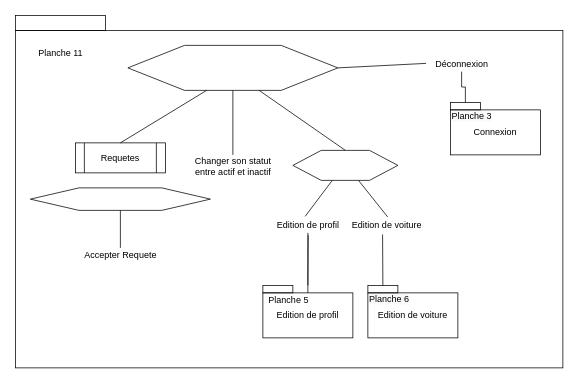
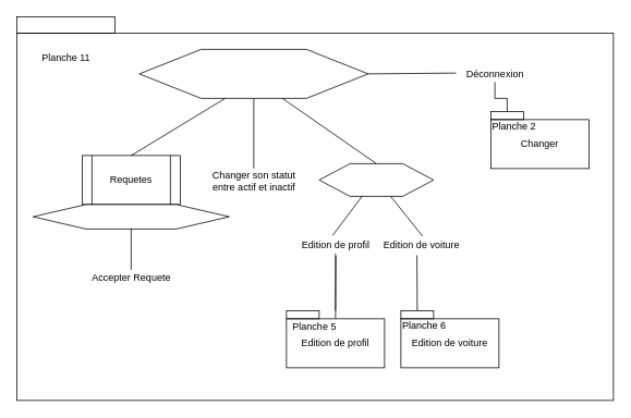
  <mxCell id="0" />
  <mxCell id="1" parent="0" />
- <mxCell id="2" value="Requetes" style="shape=process;whiteSpace=wrap;html=1;backgroundOutline=1;" vertex="1" parent="1"><mxGeometry x="100" y="190" width="120" height="40" as="geometry" /></mxCell>
+ <mxCell id="2" value="Requetes" style="shape=process;whiteSpace=wrap;html=1;backgroundOutline=1;" vertex="1" parent="1"><mxGeometry x="100" y="190" width="120" height="60" as="geometry" /></mxCell>
  <mxCell id="3" value="" style="verticalLabelPosition=bottom;verticalAlign=top;html=1;shape=hexagon;perimeter=hexagonPerimeter2;arcSize=6;size=0.27;" vertex="1" parent="1"><mxGeometry x="170" y="60" width="280" height="60" as="geometry" /></mxCell>
  <mxCell id="4" value="" style="verticalLabelPosition=bottom;verticalAlign=top;html=1;shape=hexagon;perimeter=hexagonPerimeter2;arcSize=6;size=0.27;" vertex="1" parent="1"><mxGeometry x="40" y="250" width="240" height="30" as="geometry" /></mxCell>
  <mxCell id="5" value="" style="endArrow=none;html=1;entryX=0.375;entryY=1;entryDx=0;entryDy=0;exitX=0.5;exitY=0;exitDx=0;exitDy=0;" edge="1" parent="1" source="2" target="3"><mxGeometry width="50" height="50" relative="1" as="geometry"><mxPoint x="360" y="190" as="sourcePoint" /><mxPoint x="410" y="140" as="targetPoint" /></mxGeometry></mxCell>
  <mxCell id="6" style="edgeStyle=orthogonalEdgeStyle;rounded=0;orthogonalLoop=1;jettySize=auto;html=1;entryX=0.5;entryY=1;entryDx=0;entryDy=0;endArrow=none;endFill=0;" edge="1" parent="1" source="7" target="4"><mxGeometry relative="1" as="geometry" /></mxCell>
  <mxCell id="7" value="Accepter Requete" style="text;html=1;align=center;verticalAlign=middle;resizable=0;points=[];autosize=1;" vertex="1" parent="1"><mxGeometry x="105" y="330" width="110" height="20" as="geometry" /></mxCell>
  <mxCell id="8" style="edgeStyle=orthogonalEdgeStyle;rounded=0;orthogonalLoop=1;jettySize=auto;html=1;entryX=0.5;entryY=1;entryDx=0;entryDy=0;endArrow=none;endFill=0;" edge="1" parent="1" source="9" target="3"><mxGeometry relative="1" as="geometry" /></mxCell>
  <mxCell id="9" value="Changer son statut &lt;br&gt;entre actif et inactif" style="text;html=1;align=center;verticalAlign=middle;resizable=0;points=[];autosize=1;" vertex="1" parent="1"><mxGeometry x="250" y="206" width="120" height="30" as="geometry" /></mxCell>
  <mxCell id="10" value="" style="verticalLabelPosition=bottom;verticalAlign=top;html=1;shape=hexagon;perimeter=hexagonPerimeter2;arcSize=6;size=0.27;" vertex="1" parent="1"><mxGeometry x="390" y="200" width="140" height="40" as="geometry" /></mxCell>
  <mxCell id="11" value="Edition de profil" style="text;html=1;align=center;verticalAlign=middle;resizable=0;points=[];autosize=1;" vertex="1" parent="1"><mxGeometry x="360" y="290" width="100" height="20" as="geometry" /></mxCell>
  <mxCell id="12" value="Edition de voiture" style="text;html=1;align=center;verticalAlign=middle;resizable=0;points=[];autosize=1;" vertex="1" parent="1"><mxGeometry x="460" y="290" width="110" height="20" as="geometry" /></mxCell>
  <mxCell id="13" value="" style="endArrow=none;html=1;entryX=0.375;entryY=1;entryDx=0;entryDy=0;exitX=0.464;exitY=-0.1;exitDx=0;exitDy=0;exitPerimeter=0;" edge="1" parent="1" source="11" target="10"><mxGeometry width="50" height="50" relative="1" as="geometry"><mxPoint x="385" y="296" as="sourcePoint" /><mxPoint x="435" y="246" as="targetPoint" /></mxGeometry></mxCell>
  <mxCell id="14" value="" style="endArrow=none;html=1;entryX=0.513;entryY=-0.06;entryDx=0;entryDy=0;entryPerimeter=0;exitX=0.625;exitY=1;exitDx=0;exitDy=0;" edge="1" parent="1" source="10" target="12"><mxGeometry width="50" height="50" relative="1" as="geometry"><mxPoint x="320" y="200" as="sourcePoint" /><mxPoint x="370" y="150" as="targetPoint" /></mxGeometry></mxCell>
  <mxCell id="15" value="" style="endArrow=none;html=1;entryX=0.5;entryY=0;entryDx=0;entryDy=0;exitX=0.625;exitY=1;exitDx=0;exitDy=0;" edge="1" parent="1" source="3" target="10"><mxGeometry width="50" height="50" relative="1" as="geometry"><mxPoint x="360" y="190" as="sourcePoint" /><mxPoint x="410" y="140" as="targetPoint" /></mxGeometry></mxCell>
  <mxCell id="16" style="edgeStyle=orthogonalEdgeStyle;rounded=0;orthogonalLoop=1;jettySize=auto;html=1;entryX=0.5;entryY=0;entryDx=0;entryDy=0;endArrow=none;endFill=0;" edge="1" parent="1" source="17" target="29"><mxGeometry relative="1" as="geometry" /></mxCell>
- <mxCell id="17" value="Déconnexion" style="text;html=1;align=center;verticalAlign=middle;resizable=0;points=[];autosize=1;" vertex="1" parent="1"><mxGeometry x="570" y="75" width="90" height="20" as="geometry" /></mxCell>
+ <mxCell id="17" value="Déconnexion" style="text;html=1;align=center;verticalAlign=middle;resizable=0;points=[];autosize=1;" vertex="1" parent="1"><mxGeometry x="560" y="80" width="90" height="20" as="geometry" /></mxCell>
  <mxCell id="18" value="" style="endArrow=none;html=1;entryX=-0.027;entryY=0.45;entryDx=0;entryDy=0;entryPerimeter=0;exitX=1;exitY=0.5;exitDx=0;exitDy=0;" edge="1" parent="1" source="3" target="17"><mxGeometry width="50" height="50" relative="1" as="geometry"><mxPoint x="360" y="190" as="sourcePoint" /><mxPoint x="410" y="140" as="targetPoint" /></mxGeometry></mxCell>
  <mxCell id="19" value="" style="endArrow=none;html=1;entryX=0.504;entryY=1.15;entryDx=0;entryDy=0;entryPerimeter=0;" edge="1" parent="1" target="11"><mxGeometry width="50" height="50" relative="1" as="geometry"><mxPoint x="410" y="380" as="sourcePoint" /><mxPoint x="410" y="140" as="targetPoint" /></mxGeometry></mxCell>
  <mxCell id="20" value="" style="endArrow=none;html=1;entryX=0.451;entryY=1.11;entryDx=0;entryDy=0;entryPerimeter=0;exitX=0.5;exitY=0;exitDx=0;exitDy=0;" edge="1" parent="1" source="25" target="12"><mxGeometry width="50" height="50" relative="1" as="geometry"><mxPoint x="510" y="380" as="sourcePoint" /><mxPoint x="510.4" y="323" as="targetPoint" /></mxGeometry></mxCell>
  <mxCell id="21" value="" style="edgeStyle=orthogonalEdgeStyle;rounded=0;orthogonalLoop=1;jettySize=auto;html=1;endArrow=none;endFill=0;exitX=0.5;exitY=0;exitDx=0;exitDy=0;" edge="1" parent="1" source="22"><mxGeometry relative="1" as="geometry"><mxPoint x="410" y="310" as="targetPoint" /></mxGeometry></mxCell>
  <mxCell id="22" value="Edition de profil" style="rounded=0;whiteSpace=wrap;html=1;fillColor=none;" vertex="1" parent="1"><mxGeometry x="350" y="390" width="120" height="60" as="geometry" /></mxCell>
  <mxCell id="23" value="" style="rounded=0;whiteSpace=wrap;html=1;fillColor=none;" vertex="1" parent="1"><mxGeometry x="350" y="380" width="40" height="10" as="geometry" /></mxCell>
  <mxCell id="24" value="Edition de voiture" style="rounded=0;whiteSpace=wrap;html=1;fillColor=none;" vertex="1" parent="1"><mxGeometry x="490" y="390" width="120" height="60" as="geometry" /></mxCell>
  <mxCell id="25" value="" style="rounded=0;whiteSpace=wrap;html=1;fillColor=none;" vertex="1" parent="1"><mxGeometry x="490" y="380" width="40" height="10" as="geometry" /></mxCell>
  <mxCell id="26" value="Planche 5" style="text;html=1;align=center;verticalAlign=middle;resizable=0;points=[];autosize=1;" vertex="1" parent="1"><mxGeometry x="349" y="390" width="70" height="20" as="geometry" /></mxCell>
  <mxCell id="27" value="&lt;span style=&quot;color: rgb(0 , 0 , 0) ; font-family: &amp;#34;helvetica&amp;#34; ; font-size: 12px ; font-style: normal ; font-weight: 400 ; letter-spacing: normal ; text-align: center ; text-indent: 0px ; text-transform: none ; word-spacing: 0px ; background-color: rgb(248 , 249 , 250) ; display: inline ; float: none&quot;&gt;Planche 6&lt;/span&gt;" style="text;whiteSpace=wrap;html=1;" vertex="1" parent="1"><mxGeometry x="490" y="385" width="80" height="30" as="geometry" /></mxCell>
- <mxCell id="28" value="Connexion" style="rounded=0;whiteSpace=wrap;html=1;fillColor=none;" vertex="1" parent="1"><mxGeometry x="600" y="146" width="120" height="60" as="geometry" /></mxCell>
+ <mxCell id="28" value="Changer" style="rounded=0;whiteSpace=wrap;html=1;fillColor=none;" vertex="1" parent="1"><mxGeometry x="600" y="146" width="120" height="60" as="geometry" /></mxCell>
  <mxCell id="29" value="" style="rounded=0;whiteSpace=wrap;html=1;fillColor=none;" vertex="1" parent="1"><mxGeometry x="600" y="136" width="40" height="10" as="geometry" /></mxCell>
- <mxCell id="30" value="&lt;span style=&quot;color: rgb(0 , 0 , 0) ; font-family: &amp;#34;helvetica&amp;#34; ; font-size: 12px ; font-style: normal ; font-weight: 400 ; letter-spacing: normal ; text-align: center ; text-indent: 0px ; text-transform: none ; word-spacing: 0px ; background-color: rgb(248 , 249 , 250) ; display: inline ; float: none&quot;&gt;Planche 3&lt;/span&gt;" style="text;whiteSpace=wrap;html=1;" vertex="1" parent="1"><mxGeometry x="600" y="141" width="80" height="30" as="geometry" /></mxCell>
+ <mxCell id="30" value="&lt;span style=&quot;color: rgb(0 , 0 , 0) ; font-family: &amp;#34;helvetica&amp;#34; ; font-size: 12px ; font-style: normal ; font-weight: 400 ; letter-spacing: normal ; text-align: center ; text-indent: 0px ; text-transform: none ; word-spacing: 0px ; background-color: rgb(248 , 249 , 250) ; display: inline ; float: none&quot;&gt;Planche 2&lt;/span&gt;" style="text;whiteSpace=wrap;html=1;" vertex="1" parent="1"><mxGeometry x="600" y="141" width="80" height="30" as="geometry" /></mxCell>
  <mxCell id="31" value="" style="rounded=0;whiteSpace=wrap;html=1;fillColor=none;" vertex="1" parent="1"><mxGeometry x="20" y="40" width="730" height="450" as="geometry" /></mxCell>
  <mxCell id="32" value="" style="rounded=0;whiteSpace=wrap;html=1;fillColor=none;direction=west;" vertex="1" parent="1"><mxGeometry x="20" y="20" width="120" height="20" as="geometry" /></mxCell>
  <mxCell id="33" value="Planche 11" style="text;html=1;align=center;verticalAlign=middle;resizable=0;points=[];autosize=1;" vertex="1" parent="1"><mxGeometry x="45" y="60" width="70" height="20" as="geometry" /></mxCell>
